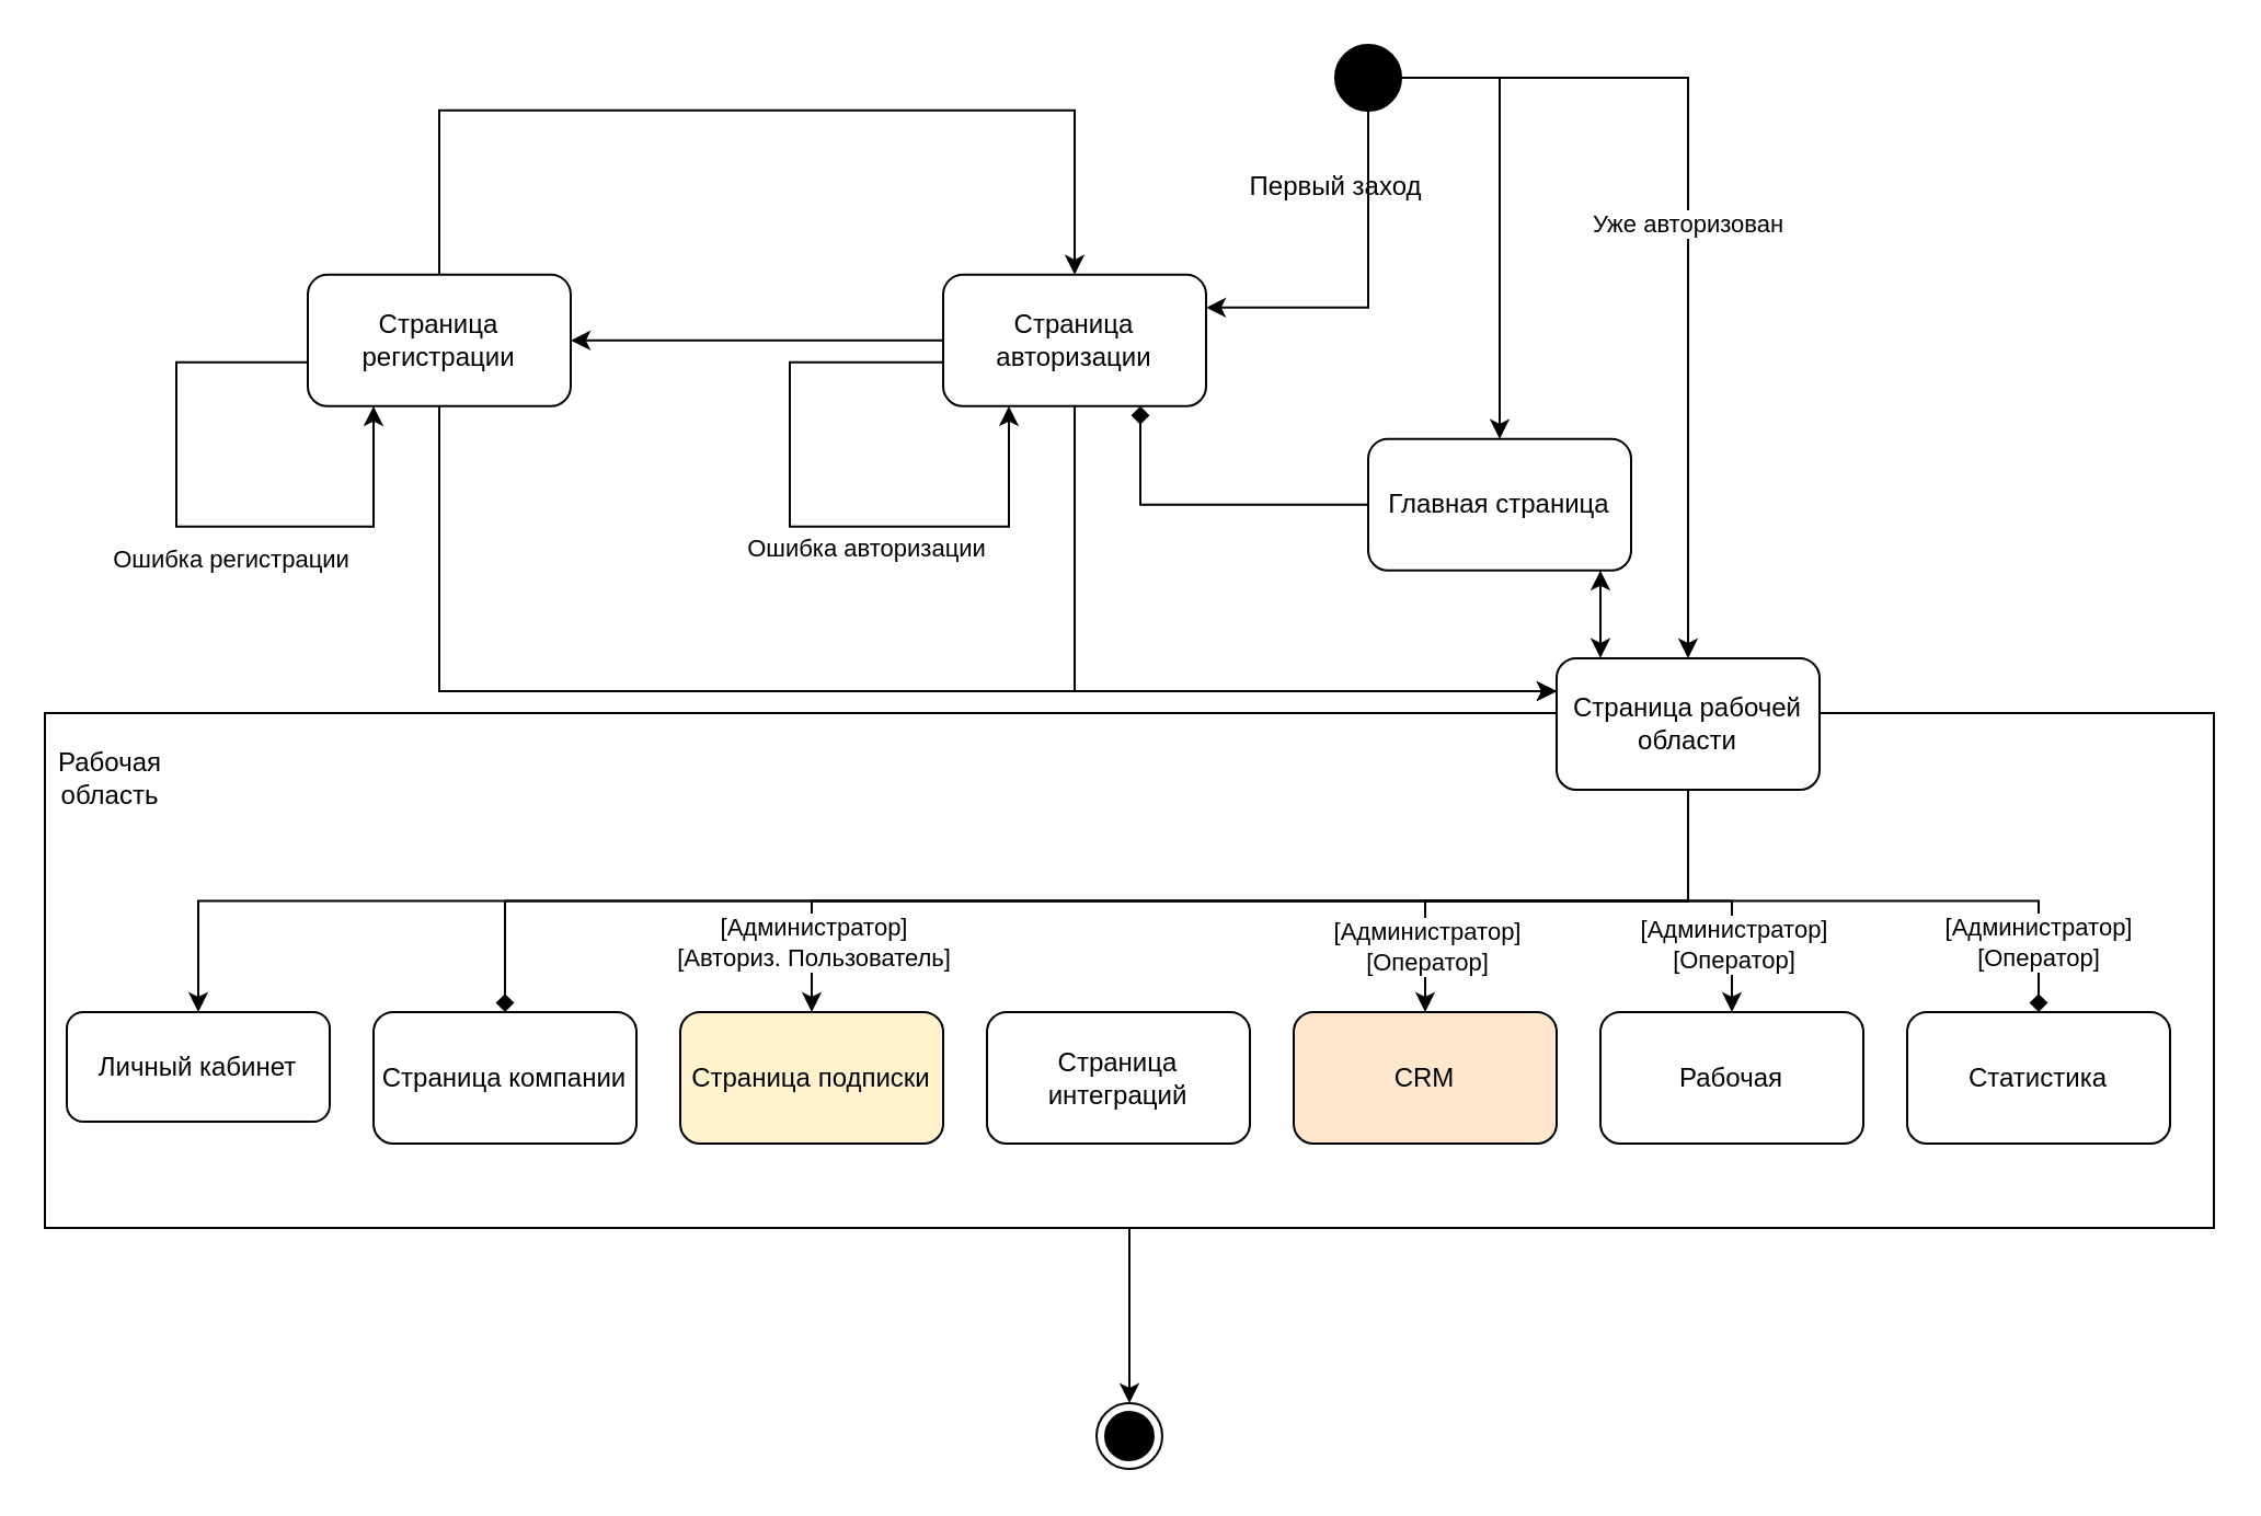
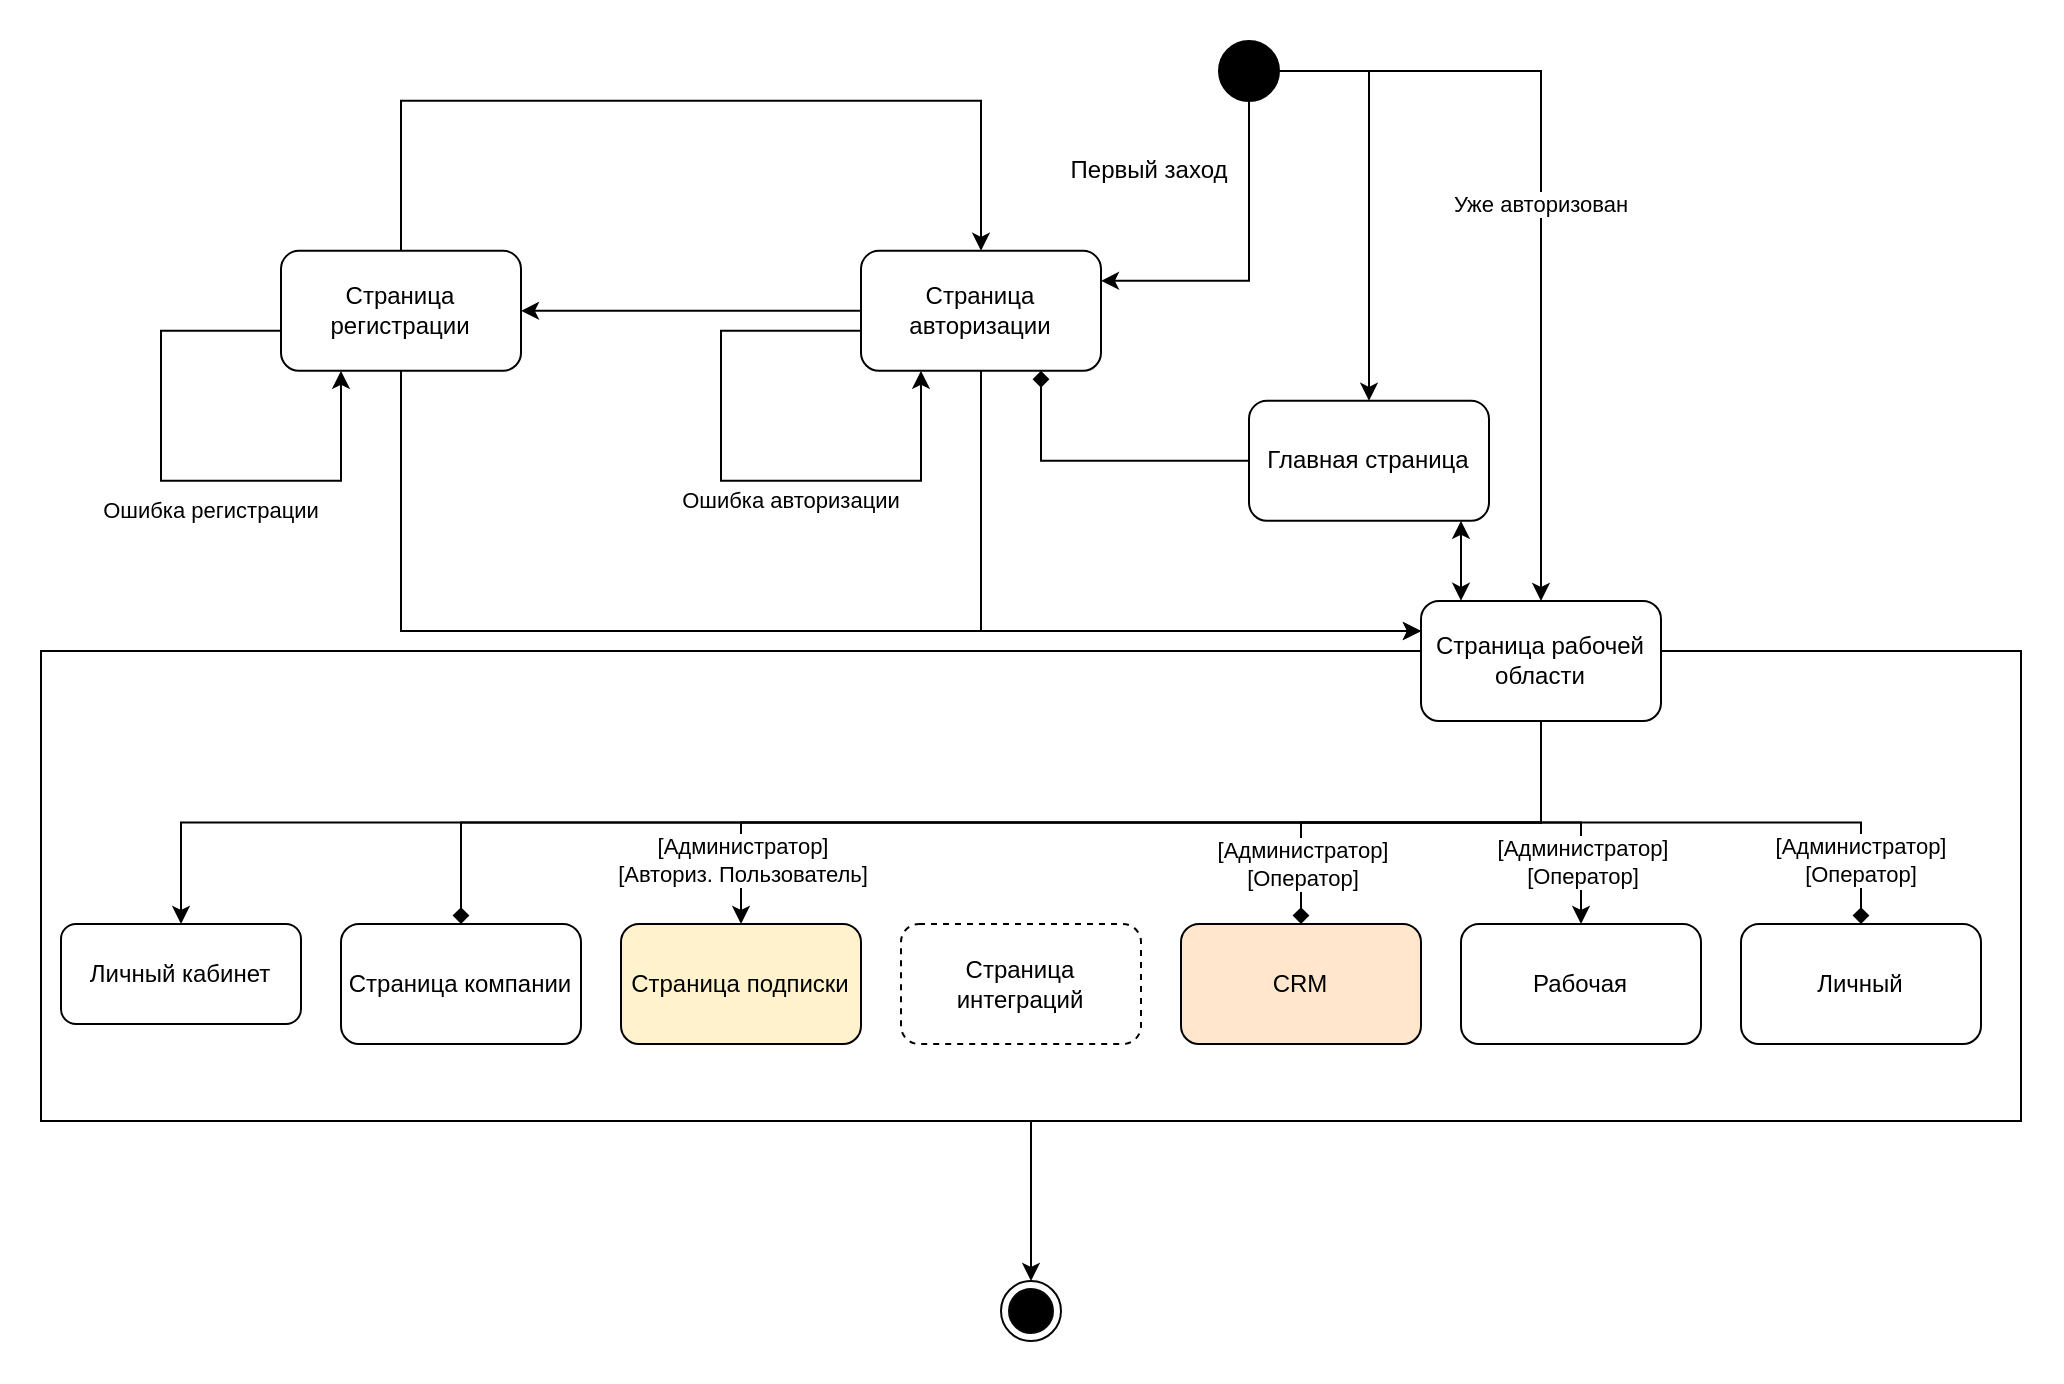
  <mxCell id="0" />
  <mxCell id="1" parent="0" />
  <mxCell id="2" style="edgeStyle=orthogonalEdgeStyle;rounded=0;orthogonalLoop=1;jettySize=auto;html=1;exitX=0.5;exitY=1;exitDx=0;exitDy=0;" edge="1" parent="1" source="3"><mxGeometry relative="1" as="geometry"><mxPoint x="515" y="640" as="targetPoint" /></mxGeometry></mxCell>
  <mxCell id="3" value="" style="rounded=0;whiteSpace=wrap;html=1;align=left;" vertex="1" parent="1"><mxGeometry x="20" y="325" width="990" height="235" as="geometry" /></mxCell>
  <mxCell id="4" style="edgeStyle=orthogonalEdgeStyle;rounded=0;orthogonalLoop=1;jettySize=auto;html=1;exitX=0;exitY=0.5;exitDx=0;exitDy=0;entryX=0.5;entryY=0;entryDx=0;entryDy=0;" parent="1" source="7" target="9" edge="1"><mxGeometry relative="1" as="geometry"><Array as="points"><mxPoint x="684" y="35" /></Array></mxGeometry></mxCell>
  <mxCell id="5" style="edgeStyle=orthogonalEdgeStyle;rounded=0;orthogonalLoop=1;jettySize=auto;html=1;exitX=0.5;exitY=1;exitDx=0;exitDy=0;entryX=1;entryY=0.25;entryDx=0;entryDy=0;" parent="1" source="7" target="12" edge="1"><mxGeometry relative="1" as="geometry" /></mxCell>
  <mxCell id="6" value="Уже авторизован" style="edgeStyle=orthogonalEdgeStyle;rounded=0;orthogonalLoop=1;jettySize=auto;html=1;exitX=1;exitY=0.5;exitDx=0;exitDy=0;entryX=0.5;entryY=0;entryDx=0;entryDy=0;" edge="1" parent="1" source="7" target="31"><mxGeometry relative="1" as="geometry" /></mxCell>
  <mxCell id="7" value="" style="ellipse;fillColor=strokeColor;html=1;" parent="1" vertex="1"><mxGeometry x="609" y="20" width="30" height="30" as="geometry" /></mxCell>
  <mxCell id="8" style="edgeStyle=orthogonalEdgeStyle;rounded=0;orthogonalLoop=1;jettySize=auto;html=1;exitX=0;exitY=0.5;exitDx=0;exitDy=0;entryX=0.75;entryY=1;entryDx=0;entryDy=0;endArrow=diamond;" parent="1" source="9" target="12" edge="1"><mxGeometry relative="1" as="geometry"><Array as="points"><mxPoint x="520" y="229.92" /></Array></mxGeometry></mxCell>
  <mxCell id="9" value="Главная страница" style="rounded=1;whiteSpace=wrap;html=1;" parent="1" vertex="1"><mxGeometry x="624" y="199.92" width="120" height="60" as="geometry" /></mxCell>
  <mxCell id="10" style="edgeStyle=orthogonalEdgeStyle;rounded=0;orthogonalLoop=1;jettySize=auto;html=1;exitX=0;exitY=0.5;exitDx=0;exitDy=0;" parent="1" source="12" target="15" edge="1"><mxGeometry relative="1" as="geometry" /></mxCell>
  <mxCell id="11" style="edgeStyle=orthogonalEdgeStyle;rounded=0;orthogonalLoop=1;jettySize=auto;html=1;exitX=0.5;exitY=1;exitDx=0;exitDy=0;entryX=0;entryY=0.25;entryDx=0;entryDy=0;" edge="1" parent="1" source="12" target="31"><mxGeometry relative="1" as="geometry" /></mxCell>
  <mxCell id="12" value="Страница авторизации" style="rounded=1;whiteSpace=wrap;html=1;" parent="1" vertex="1"><mxGeometry x="430" y="124.92" width="120" height="60" as="geometry" /></mxCell>
  <mxCell id="13" style="edgeStyle=orthogonalEdgeStyle;rounded=0;orthogonalLoop=1;jettySize=auto;html=1;exitX=0.5;exitY=0;exitDx=0;exitDy=0;entryX=0.5;entryY=0;entryDx=0;entryDy=0;" parent="1" source="15" target="12" edge="1"><mxGeometry relative="1" as="geometry"><Array as="points"><mxPoint x="200" y="49.92" /><mxPoint x="490" y="49.92" /></Array></mxGeometry></mxCell>
  <mxCell id="14" style="edgeStyle=orthogonalEdgeStyle;rounded=0;orthogonalLoop=1;jettySize=auto;html=1;exitX=0.5;exitY=1;exitDx=0;exitDy=0;entryX=0;entryY=0.25;entryDx=0;entryDy=0;" edge="1" parent="1" source="15" target="31"><mxGeometry relative="1" as="geometry" /></mxCell>
  <mxCell id="15" value="Страница регистрации" style="rounded=1;whiteSpace=wrap;html=1;" parent="1" vertex="1"><mxGeometry x="140" y="124.92" width="120" height="60" as="geometry" /></mxCell>
  <mxCell id="16" style="edgeStyle=orthogonalEdgeStyle;rounded=0;orthogonalLoop=1;jettySize=auto;html=1;exitX=0;exitY=0.75;exitDx=0;exitDy=0;entryX=0.25;entryY=1;entryDx=0;entryDy=0;" parent="1" source="15" target="15" edge="1"><mxGeometry relative="1" as="geometry"><mxPoint x="120" y="164.92" as="sourcePoint" /><mxPoint x="150" y="194.92" as="targetPoint" /><Array as="points"><mxPoint x="80" y="164.92" /><mxPoint x="80" y="239.92" /><mxPoint x="170" y="239.92" /></Array></mxGeometry></mxCell>
  <mxCell id="17" value="Ошибка регистрации" style="edgeLabel;html=1;align=center;verticalAlign=middle;resizable=0;points=[];" parent="16" vertex="1" connectable="0"><mxGeometry x="0.159" y="4" relative="1" as="geometry"><mxPoint y="19" as="offset" /></mxGeometry></mxCell>
  <mxCell id="18" style="edgeStyle=orthogonalEdgeStyle;rounded=0;orthogonalLoop=1;jettySize=auto;html=1;exitX=0;exitY=0.75;exitDx=0;exitDy=0;entryX=0.25;entryY=1;entryDx=0;entryDy=0;" parent="1" source="12" target="12" edge="1"><mxGeometry relative="1" as="geometry"><Array as="points"><mxPoint x="360" y="164.92" /><mxPoint x="360" y="239.92" /><mxPoint x="460" y="239.92" /></Array></mxGeometry></mxCell>
  <mxCell id="19" value="Ошибка авторизации" style="edgeLabel;html=1;align=center;verticalAlign=middle;resizable=0;points=[];" parent="18" vertex="1" connectable="0"><mxGeometry x="0.126" y="-1" relative="1" as="geometry"><mxPoint x="13" y="9" as="offset" /></mxGeometry></mxCell>
- <mxCell id="20" value="Первый заход" style="text;html=1;align=center;verticalAlign=middle;resizable=0;points=[];autosize=1;strokeColor=none;fillColor=none;" parent="1" vertex="1"><mxGeometry x="559" y="70" width="100" height="30" as="geometry" /></mxCell>
- <mxCell id="21" style="edgeStyle=orthogonalEdgeStyle;rounded=0;orthogonalLoop=1;jettySize=auto;html=1;exitX=0.5;exitY=1;exitDx=0;exitDy=0;entryX=0.5;entryY=0;entryDx=0;entryDy=0;" edge="1" parent="1" source="31" target="32"><mxGeometry relative="1" as="geometry" /></mxCell>
+ <mxCell id="20" value="Первый заход" style="text;html=1;align=center;verticalAlign=middle;resizable=0;points=[];autosize=1;strokeColor=none;fillColor=none;" parent="1" vertex="1"><mxGeometry x="524" y="70" width="100" height="30" as="geometry" /></mxCell>
+ <mxCell id="21" style="edgeStyle=orthogonalEdgeStyle;rounded=0;orthogonalLoop=1;jettySize=auto;html=1;exitX=0.5;exitY=1;exitDx=0;exitDy=0;entryX=0.5;entryY=0;entryDx=0;entryDy=0;endArrow=diamond;" edge="1" parent="1" source="31" target="32"><mxGeometry relative="1" as="geometry" /></mxCell>
  <mxCell id="22" value="[Администратор]&lt;div&gt;[Оператор]&lt;/div&gt;" style="edgeLabel;html=1;align=center;verticalAlign=middle;resizable=0;points=[];" vertex="1" connectable="0" parent="21"><mxGeometry x="0.822" y="2" relative="1" as="geometry"><mxPoint x="-2" y="-11" as="offset" /></mxGeometry></mxCell>
  <mxCell id="23" style="edgeStyle=orthogonalEdgeStyle;rounded=0;orthogonalLoop=1;jettySize=auto;html=1;exitX=0.5;exitY=1;exitDx=0;exitDy=0;entryX=0.5;entryY=0;entryDx=0;entryDy=0;" edge="1" parent="1" source="31" target="35"><mxGeometry relative="1" as="geometry" /></mxCell>
  <mxCell id="24" style="edgeStyle=orthogonalEdgeStyle;rounded=0;orthogonalLoop=1;jettySize=auto;html=1;exitX=0.5;exitY=1;exitDx=0;exitDy=0;entryX=0.5;entryY=0;entryDx=0;entryDy=0;" edge="1" parent="1" source="31" target="37"><mxGeometry relative="1" as="geometry" /></mxCell>
  <mxCell id="25" value="[Администратор]&lt;div&gt;[Авториз. Пользователь]&lt;/div&gt;" style="edgeLabel;html=1;align=center;verticalAlign=middle;resizable=0;points=[];" vertex="1" connectable="0" parent="24"><mxGeometry x="0.912" y="1" relative="1" as="geometry"><mxPoint x="-1" y="-10" as="offset" /></mxGeometry></mxCell>
  <mxCell id="26" style="edgeStyle=orthogonalEdgeStyle;rounded=0;orthogonalLoop=1;jettySize=auto;html=1;exitX=0.5;exitY=1;exitDx=0;exitDy=0;endArrow=diamond;" edge="1" parent="1" source="31" target="39"><mxGeometry relative="1" as="geometry" /></mxCell>
  <mxCell id="27" value="" style="edgeStyle=orthogonalEdgeStyle;rounded=0;orthogonalLoop=1;jettySize=auto;html=1;exitX=0.5;exitY=1;exitDx=0;exitDy=0;entryX=0.5;entryY=0;entryDx=0;entryDy=0;" edge="1" parent="1" source="31" target="33"><mxGeometry x="0.818" relative="1" as="geometry"><mxPoint as="offset" /></mxGeometry></mxCell>
  <mxCell id="28" value="[Администратор]&lt;div&gt;[Оператор]&lt;/div&gt;" style="edgeLabel;html=1;align=center;verticalAlign=middle;resizable=0;points=[];" vertex="1" connectable="0" parent="27"><mxGeometry x="0.764" relative="1" as="geometry"><mxPoint y="-17" as="offset" /></mxGeometry></mxCell>
  <mxCell id="29" value="[Администратор]&lt;div&gt;[Оператор]&lt;/div&gt;" style="edgeStyle=orthogonalEdgeStyle;rounded=0;orthogonalLoop=1;jettySize=auto;html=1;exitX=0.5;exitY=1;exitDx=0;exitDy=0;entryX=0.5;entryY=0;entryDx=0;entryDy=0;endArrow=diamond;" edge="1" parent="1" source="31" target="34"><mxGeometry x="0.759" relative="1" as="geometry"><mxPoint as="offset" /></mxGeometry></mxCell>
  <mxCell id="30" style="edgeStyle=orthogonalEdgeStyle;rounded=0;orthogonalLoop=1;jettySize=auto;html=1;exitX=0.25;exitY=0;exitDx=0;exitDy=0;startArrow=classic;startFill=1;" edge="1" parent="1"><mxGeometry relative="1" as="geometry"><mxPoint x="730" y="259.92" as="targetPoint" /><mxPoint x="730" y="299.92" as="sourcePoint" /><Array as="points"><mxPoint x="730" y="279.92" /><mxPoint x="730" y="279.92" /></Array></mxGeometry></mxCell>
  <mxCell id="31" value="Страница рабочей области" style="rounded=1;whiteSpace=wrap;html=1;" vertex="1" parent="1"><mxGeometry x="710" y="300" width="120" height="60" as="geometry" /></mxCell>
  <mxCell id="32" value="CRM" style="rounded=1;whiteSpace=wrap;html=1;fillColor=#ffe6cc;" vertex="1" parent="1"><mxGeometry x="590" y="461.5" width="120" height="60" as="geometry" /></mxCell>
  <mxCell id="33" value="Рабочая" style="rounded=1;whiteSpace=wrap;html=1;" vertex="1" parent="1"><mxGeometry x="730" y="461.5" width="120" height="60" as="geometry" /></mxCell>
- <mxCell id="34" value="Статистика" style="rounded=1;whiteSpace=wrap;html=1;" vertex="1" parent="1"><mxGeometry x="870" y="461.5" width="120" height="60" as="geometry" /></mxCell>
+ <mxCell id="34" value="Личный" style="rounded=1;whiteSpace=wrap;html=1;" vertex="1" parent="1"><mxGeometry x="870" y="461.5" width="120" height="60" as="geometry" /></mxCell>
  <mxCell id="35" value="Личный кабинет" style="rounded=1;whiteSpace=wrap;html=1;" vertex="1" parent="1"><mxGeometry x="30" y="461.5" width="120" height="50" as="geometry" /></mxCell>
- <mxCell id="36" value="Страница интеграций" style="rounded=1;whiteSpace=wrap;html=1;" vertex="1" parent="1"><mxGeometry x="450" y="461.5" width="120" height="60" as="geometry" /></mxCell>
+ <mxCell id="36" value="Страница интеграций" style="rounded=1;whiteSpace=wrap;html=1;dashed=1;" vertex="1" parent="1"><mxGeometry x="450" y="461.5" width="120" height="60" as="geometry" /></mxCell>
  <mxCell id="37" value="Страница подписки" style="rounded=1;whiteSpace=wrap;html=1;fillColor=#fff2cc;" vertex="1" parent="1"><mxGeometry x="310" y="461.5" width="120" height="60" as="geometry" /></mxCell>
- <mxCell id="38" value="Рабочая область" style="text;html=1;align=center;verticalAlign=middle;whiteSpace=wrap;rounded=0;" vertex="1" parent="1"><mxGeometry x="20" y="340" width="60" height="30" as="geometry" /></mxCell>
  <mxCell id="39" value="Страница компании" style="rounded=1;whiteSpace=wrap;html=1;" vertex="1" parent="1"><mxGeometry x="170" y="461.5" width="120" height="60" as="geometry" /></mxCell>
  <mxCell id="40" value="" style="ellipse;html=1;shape=endState;fillColor=#000000;strokeColor=#060606;" vertex="1" parent="1"><mxGeometry x="500" y="640" width="30" height="30" as="geometry" /></mxCell>
